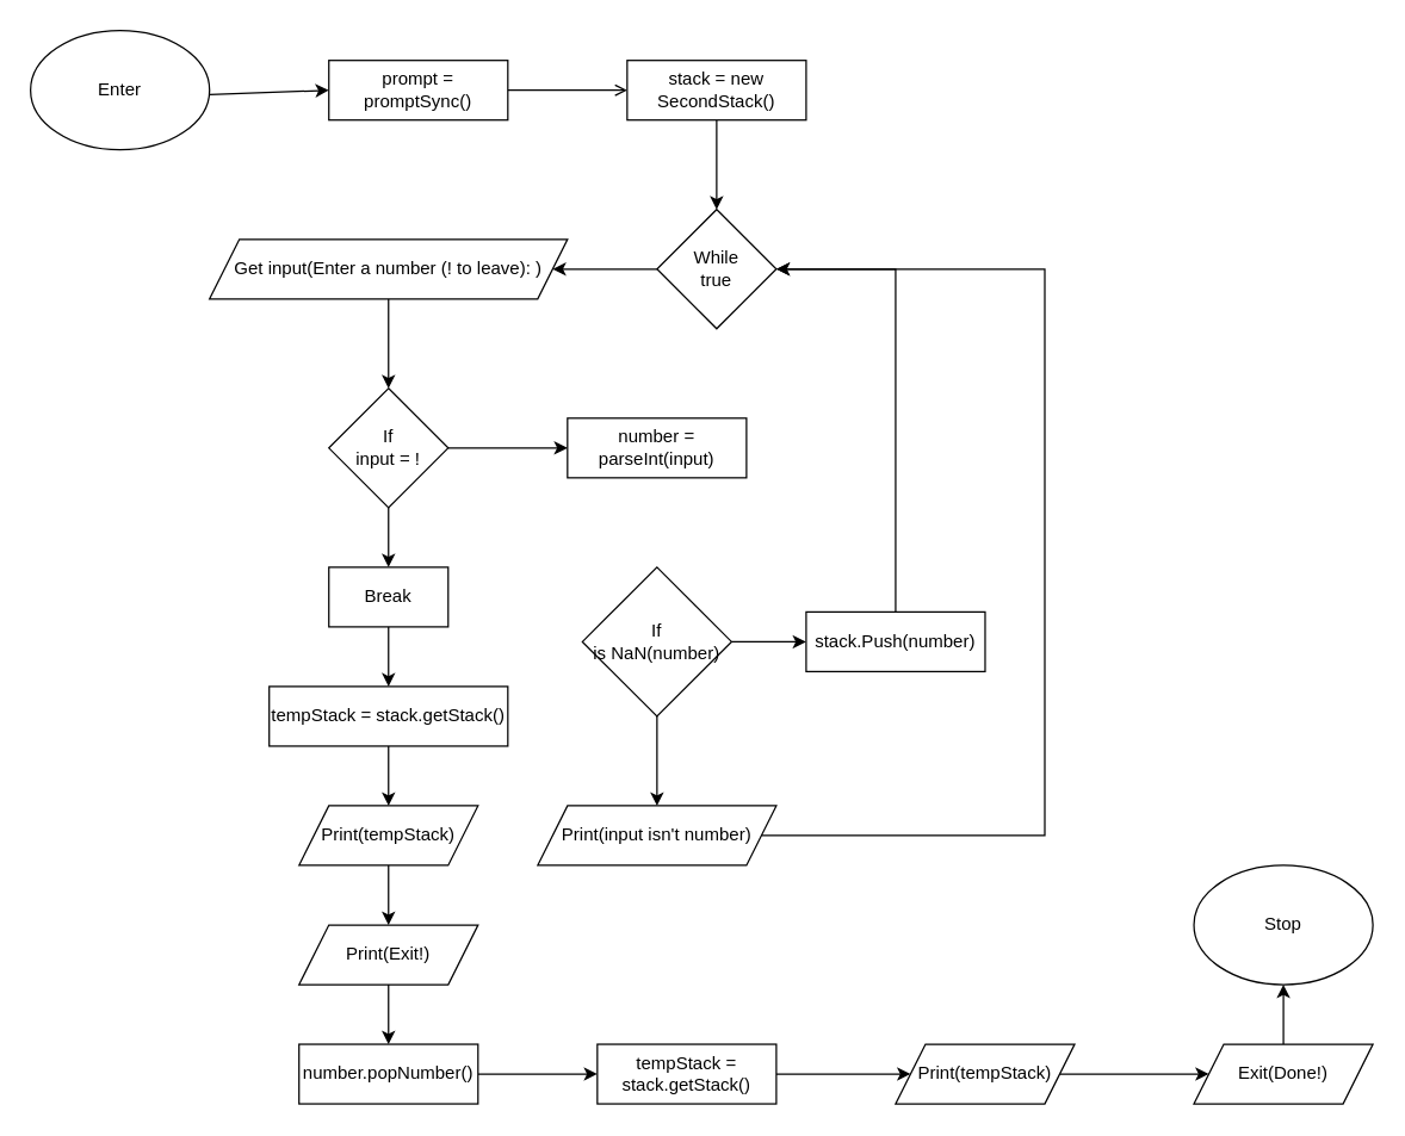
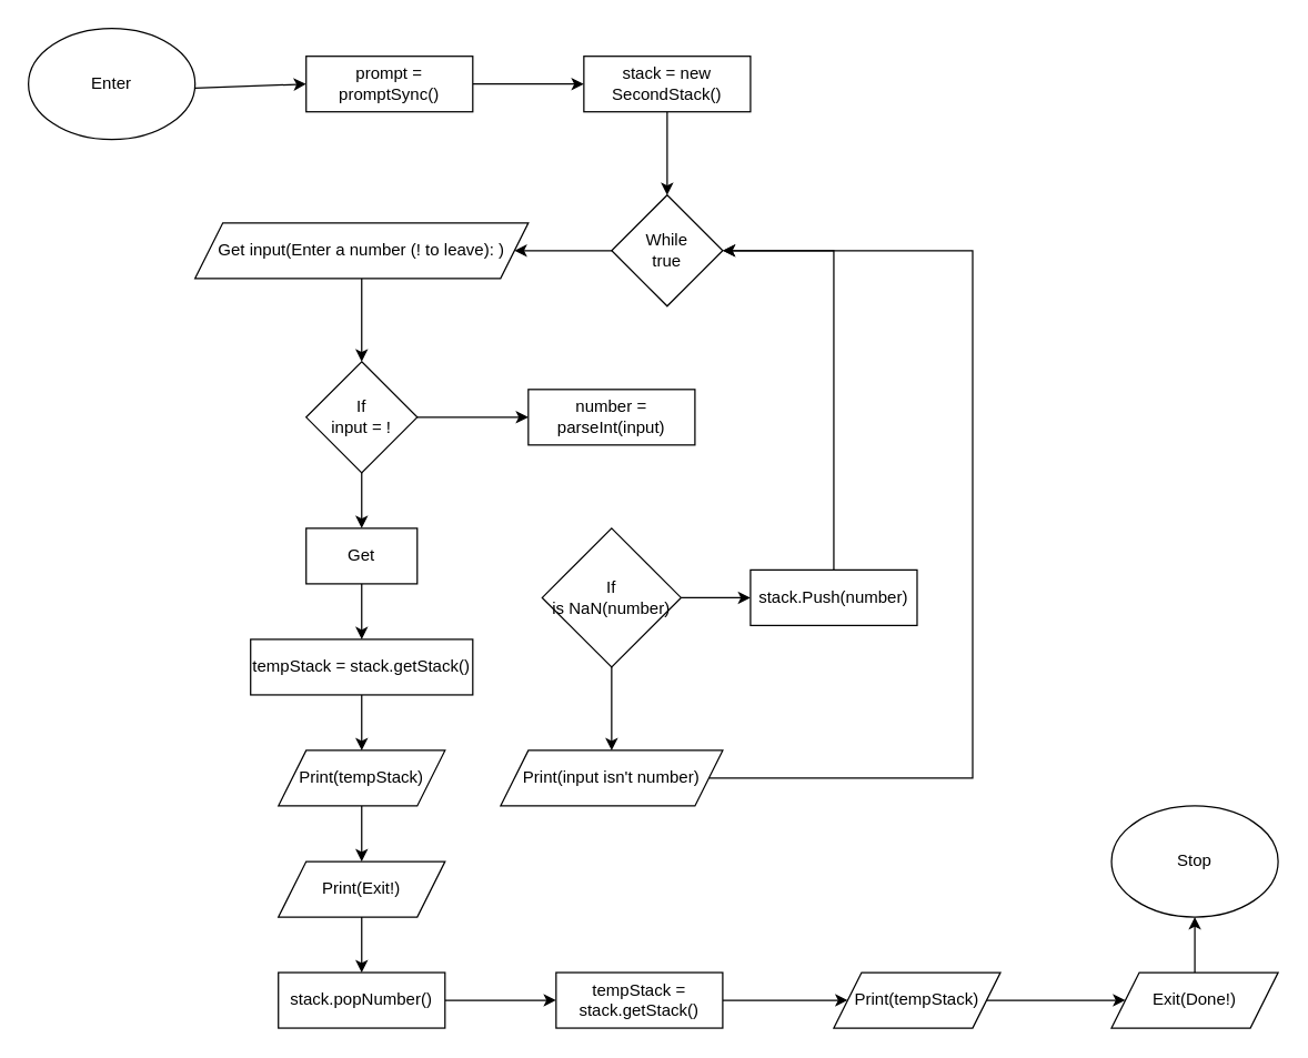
  <mxCell id="0" />
  <mxCell id="1" parent="0" />
  <mxCell id="2" style="edgeStyle=none;html=1;entryX=0;entryY=0.5;entryDx=0;entryDy=0;rounded=0;" edge="1" parent="1" source="3" target="6"><mxGeometry relative="1" as="geometry" /></mxCell>
  <mxCell id="3" value="Enter" style="ellipse;whiteSpace=wrap;html=1;" vertex="1" parent="1"><mxGeometry width="120" height="80" as="geometry" x="20" y="20" /></mxCell>
  <mxCell id="4" value="Stop" style="ellipse;whiteSpace=wrap;html=1;" vertex="1" parent="1"><mxGeometry x="800" y="580" width="120" height="80" as="geometry" /></mxCell>
- <mxCell id="5" style="edgeStyle=none;rounded=0;html=1;entryX=0;entryY=0.5;entryDx=0;entryDy=0;endArrow=open;" edge="1" parent="1" source="6" target="8"><mxGeometry relative="1" as="geometry" /></mxCell>
+ <mxCell id="5" style="edgeStyle=none;rounded=0;html=1;entryX=0;entryY=0.5;entryDx=0;entryDy=0;" edge="1" parent="1" source="6" target="8"><mxGeometry relative="1" as="geometry" /></mxCell>
  <mxCell id="6" value="prompt = promptSync()" style="rounded=0;whiteSpace=wrap;html=1;" vertex="1" parent="1"><mxGeometry x="220" y="40" width="120" height="40" as="geometry" /></mxCell>
  <mxCell id="7" style="edgeStyle=none;rounded=0;html=1;entryX=0.5;entryY=0;entryDx=0;entryDy=0;" edge="1" parent="1" source="8" target="10"><mxGeometry relative="1" as="geometry" /></mxCell>
  <mxCell id="8" value="stack = new SecondStack()" style="rounded=0;whiteSpace=wrap;html=1;" vertex="1" parent="1"><mxGeometry x="420" y="40" width="120" height="40" as="geometry" /></mxCell>
  <mxCell id="9" style="edgeStyle=none;rounded=0;html=1;entryX=1;entryY=0.5;entryDx=0;entryDy=0;" edge="1" parent="1" source="10" target="12"><mxGeometry relative="1" as="geometry" /></mxCell>
  <mxCell id="10" value="While &lt;br&gt;true" style="rhombus;whiteSpace=wrap;html=1;" vertex="1" parent="1"><mxGeometry x="440" y="140" width="80" height="80" as="geometry" /></mxCell>
  <mxCell id="11" style="edgeStyle=none;rounded=0;html=1;entryX=0.5;entryY=0;entryDx=0;entryDy=0;" edge="1" parent="1" source="12" target="15"><mxGeometry relative="1" as="geometry" /></mxCell>
  <mxCell id="12" value="Get input(Enter a number (! to leave): )" style="shape=parallelogram;perimeter=parallelogramPerimeter;whiteSpace=wrap;html=1;fixedSize=1;" vertex="1" parent="1"><mxGeometry x="140" y="160" width="240" height="40" as="geometry" /></mxCell>
  <mxCell id="13" style="edgeStyle=none;rounded=0;html=1;entryX=0.5;entryY=0;entryDx=0;entryDy=0;" edge="1" parent="1" source="15" target="17"><mxGeometry relative="1" as="geometry" /></mxCell>
  <mxCell id="14" style="edgeStyle=none;rounded=0;html=1;entryX=0;entryY=0.5;entryDx=0;entryDy=0;" edge="1" parent="1" source="15" target="18"><mxGeometry relative="1" as="geometry" /></mxCell>
  <mxCell id="15" value="If&lt;br&gt;input = !" style="rhombus;whiteSpace=wrap;html=1;" vertex="1" parent="1"><mxGeometry x="220" y="260" width="80" height="80" as="geometry" /></mxCell>
  <mxCell id="16" style="edgeStyle=none;rounded=0;html=1;entryX=0.5;entryY=0;entryDx=0;entryDy=0;" edge="1" parent="1" source="17" target="27"><mxGeometry relative="1" as="geometry" /></mxCell>
- <mxCell id="17" value="Break" style="rounded=0;whiteSpace=wrap;html=1;" vertex="1" parent="1"><mxGeometry x="220" y="380" width="80" height="40" as="geometry" /></mxCell>
+ <mxCell id="17" value="Get" style="rounded=0;whiteSpace=wrap;html=1;" vertex="1" parent="1"><mxGeometry x="220" y="380" width="80" height="40" as="geometry" /></mxCell>
  <mxCell id="18" value="number = parseInt(input)" style="rounded=0;whiteSpace=wrap;html=1;" vertex="1" parent="1"><mxGeometry x="380" y="280" width="120" height="40" as="geometry" /></mxCell>
  <mxCell id="19" style="edgeStyle=none;rounded=0;html=1;entryX=0.5;entryY=0;entryDx=0;entryDy=0;" edge="1" parent="1" source="21" target="23"><mxGeometry relative="1" as="geometry" /></mxCell>
  <mxCell id="20" style="edgeStyle=none;rounded=0;html=1;entryX=0;entryY=0.5;entryDx=0;entryDy=0;" edge="1" parent="1" source="21" target="25"><mxGeometry relative="1" as="geometry" /></mxCell>
  <mxCell id="21" value="If&lt;br&gt;is NaN(number)" style="rhombus;whiteSpace=wrap;html=1;" vertex="1" parent="1"><mxGeometry x="390" y="380" width="100" height="100" as="geometry" /></mxCell>
  <mxCell id="22" style="edgeStyle=none;rounded=0;html=1;entryX=1;entryY=0.5;entryDx=0;entryDy=0;exitX=1;exitY=0.5;exitDx=0;exitDy=0;" edge="1" parent="1" source="23" target="10"><mxGeometry relative="1" as="geometry"><Array as="points"><mxPoint x="700" y="560" /><mxPoint x="700" y="180" /></Array></mxGeometry></mxCell>
  <mxCell id="23" value="Print(input isn't number)" style="shape=parallelogram;perimeter=parallelogramPerimeter;whiteSpace=wrap;html=1;fixedSize=1;" vertex="1" parent="1"><mxGeometry x="360" y="540" width="160" height="40" as="geometry" /></mxCell>
  <mxCell id="24" style="edgeStyle=none;rounded=0;html=1;entryX=1;entryY=0.5;entryDx=0;entryDy=0;exitX=0.5;exitY=0;exitDx=0;exitDy=0;" edge="1" parent="1" source="25" target="10"><mxGeometry relative="1" as="geometry"><Array as="points"><mxPoint x="600" y="180" /></Array></mxGeometry></mxCell>
  <mxCell id="25" value="stack.Push(number)" style="rounded=0;whiteSpace=wrap;html=1;" vertex="1" parent="1"><mxGeometry x="540" y="410" width="120" height="40" as="geometry" /></mxCell>
  <mxCell id="26" style="edgeStyle=none;rounded=0;html=1;entryX=0.5;entryY=0;entryDx=0;entryDy=0;" edge="1" parent="1" source="27" target="37"><mxGeometry relative="1" as="geometry" /></mxCell>
  <mxCell id="27" value="tempStack = stack.getStack()" style="rounded=0;whiteSpace=wrap;html=1;" vertex="1" parent="1"><mxGeometry x="180" y="460" width="160" height="40" as="geometry" /></mxCell>
  <mxCell id="28" style="edgeStyle=none;rounded=0;html=1;entryX=0;entryY=0.5;entryDx=0;entryDy=0;" edge="1" parent="1" source="29" target="39"><mxGeometry relative="1" as="geometry" /></mxCell>
  <mxCell id="29" value="Print(tempStack)" style="shape=parallelogram;perimeter=parallelogramPerimeter;whiteSpace=wrap;html=1;fixedSize=1;" vertex="1" parent="1"><mxGeometry x="600" y="700" width="120" height="40" as="geometry" /></mxCell>
  <mxCell id="30" style="edgeStyle=none;rounded=0;html=1;entryX=0.5;entryY=0;entryDx=0;entryDy=0;" edge="1" parent="1" source="31" target="33"><mxGeometry relative="1" as="geometry" /></mxCell>
  <mxCell id="31" value="Print(Exit!)" style="shape=parallelogram;perimeter=parallelogramPerimeter;whiteSpace=wrap;html=1;fixedSize=1;" vertex="1" parent="1"><mxGeometry x="200" y="620" width="120" height="40" as="geometry" /></mxCell>
  <mxCell id="32" style="edgeStyle=none;rounded=0;html=1;entryX=0;entryY=0.5;entryDx=0;entryDy=0;" edge="1" parent="1" source="33" target="35"><mxGeometry relative="1" as="geometry" /></mxCell>
- <mxCell id="33" value="number.popNumber()" style="rounded=0;whiteSpace=wrap;html=1;" vertex="1" parent="1"><mxGeometry x="200" y="700" width="120" height="40" as="geometry" /></mxCell>
+ <mxCell id="33" value="stack.popNumber()" style="rounded=0;whiteSpace=wrap;html=1;" vertex="1" parent="1"><mxGeometry x="200" y="700" width="120" height="40" as="geometry" /></mxCell>
  <mxCell id="34" style="edgeStyle=none;rounded=0;html=1;entryX=0;entryY=0.5;entryDx=0;entryDy=0;exitX=1;exitY=0.5;exitDx=0;exitDy=0;" edge="1" parent="1" source="35" target="29"><mxGeometry relative="1" as="geometry" /></mxCell>
  <mxCell id="35" value="tempStack = stack.getStack()" style="rounded=0;whiteSpace=wrap;html=1;" vertex="1" parent="1"><mxGeometry x="400" y="700" width="120" height="40" as="geometry" /></mxCell>
  <mxCell id="36" style="edgeStyle=none;rounded=0;html=1;entryX=0.5;entryY=0;entryDx=0;entryDy=0;" edge="1" parent="1" source="37" target="31"><mxGeometry relative="1" as="geometry"><mxPoint x="330" y="670" as="targetPoint" /></mxGeometry></mxCell>
  <mxCell id="37" value="Print(tempStack)" style="shape=parallelogram;perimeter=parallelogramPerimeter;whiteSpace=wrap;html=1;fixedSize=1;" vertex="1" parent="1"><mxGeometry x="200" y="540" width="120" height="40" as="geometry" /></mxCell>
  <mxCell id="38" style="edgeStyle=none;rounded=0;html=1;entryX=0.5;entryY=1;entryDx=0;entryDy=0;" edge="1" parent="1" source="39" target="4"><mxGeometry relative="1" as="geometry" /></mxCell>
  <mxCell id="39" value="Exit(Done!)" style="shape=parallelogram;perimeter=parallelogramPerimeter;whiteSpace=wrap;html=1;fixedSize=1;" vertex="1" parent="1"><mxGeometry x="800" y="700" width="120" height="40" as="geometry" /></mxCell>
